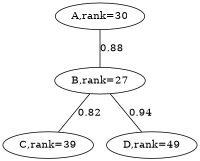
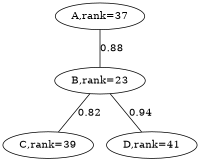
  digraph {
    edge [dir=none]
-   n1 [label="A,rank=30"]
-   n2 [label="B,rank=27"]
+   n1 [label="A,rank=37"]
+   n2 [label="B,rank=23"]
    n3 [label="C,rank=39"]
-   n4 [label="D,rank=49"]
+   n4 [label="D,rank=41"]
    n1 -> n2 [label=0.88]
    n2 -> n3 [label=0.82]
    n2 -> n4 [label=0.94]
  }
